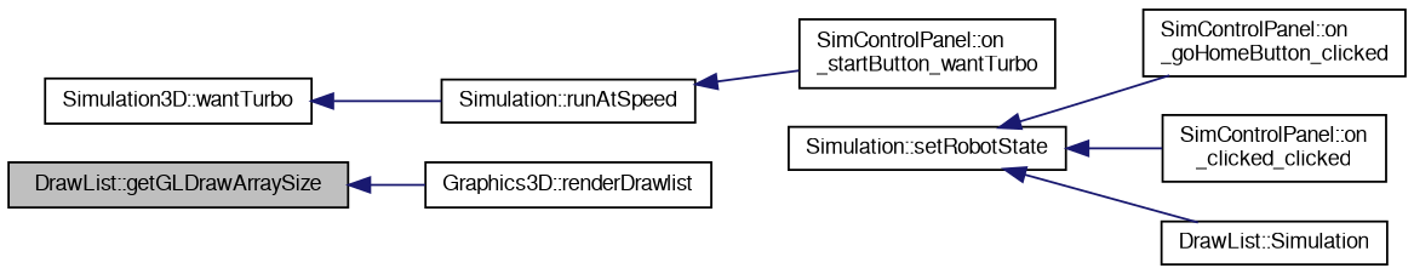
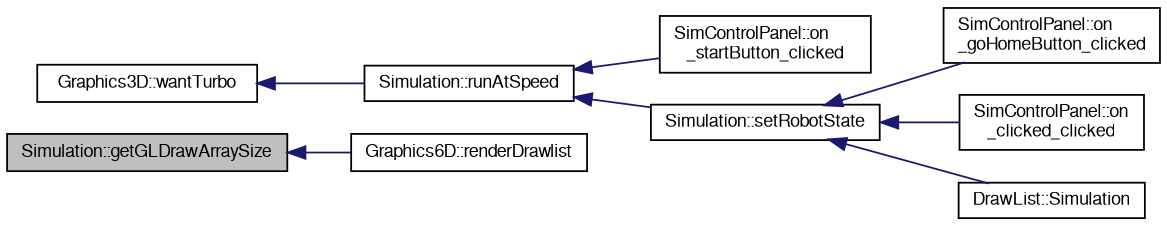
  digraph {
    rankdir=LR
    node [color=black fillcolor=white fontname=FreeSans fontsize=10 shape=record style=filled]
    edge [color=midnightblue dir=back fontname=FreeSans fontsize=10 labelfontname=FreeSans labelfontsize=10 style=solid]
-   n1 [fillcolor=grey75 fontcolor=black height=0.2 label="DrawList::getGLDrawArraySize" width=0.4]
-   n2 [height=0.2 label="Graphics3D::renderDrawlist" width=0.4]
-   n3 [height=0.2 label="Simulation3D::wantTurbo" width=0.4]
+   n1 [fillcolor=grey75 fontcolor=black height=0.2 label="Simulation::getGLDrawArraySize" width=0.4]
+   n2 [height=0.2 label="Graphics6D::renderDrawlist" width=0.4]
+   n3 [height=0.2 label="Graphics3D::wantTurbo" width=0.4]
    n4 [height=0.2 label="Simulation::runAtSpeed" width=0.4]
-   n5 [height=0.2 label="SimControlPanel::on\l_startButton_wantTurbo" width=0.4]
+   n5 [height=0.2 label="SimControlPanel::on\l_startButton_clicked" width=0.4]
    n6 [height=0.2 label="Simulation::setRobotState" width=0.4]
    n7 [height=0.2 label="SimControlPanel::on\l_goHomeButton_clicked" width=0.4]
    n8 [height=0.2 label="SimControlPanel::on\l_clicked_clicked" width=0.4]
    n9 [height=0.2 label="DrawList::Simulation" width=0.4]
    n1 -> n2
    n3 -> n4
    n4 -> n5
+   n4 -> n6
    n6 -> n7
    n6 -> n8
    n6 -> n9
  }
